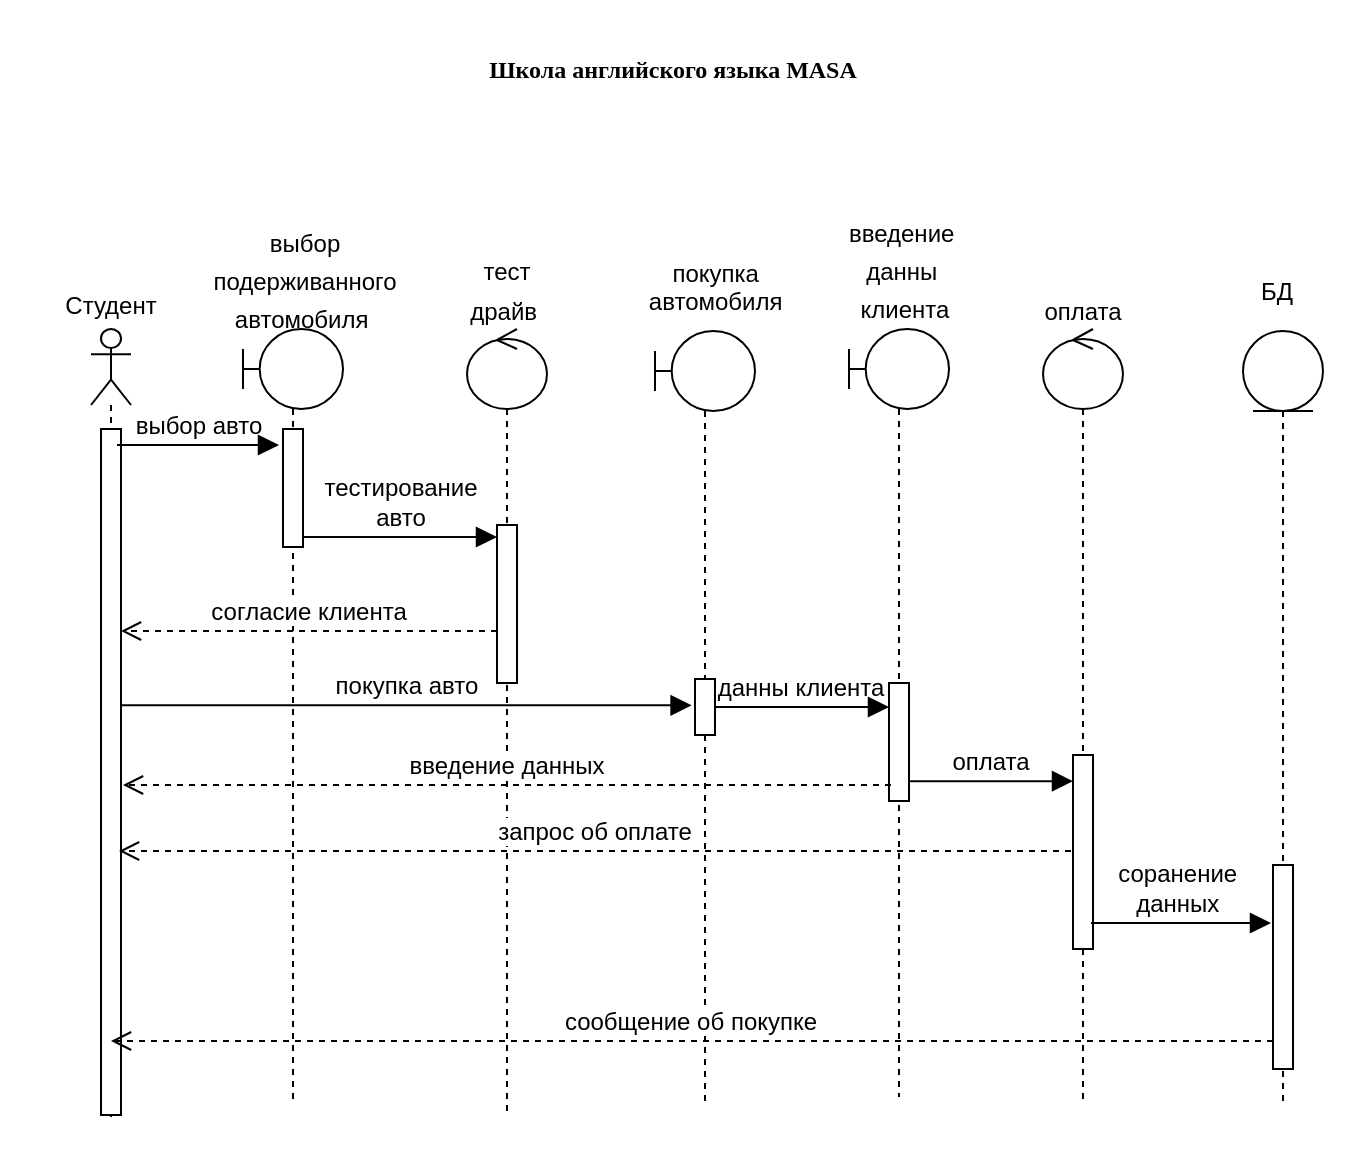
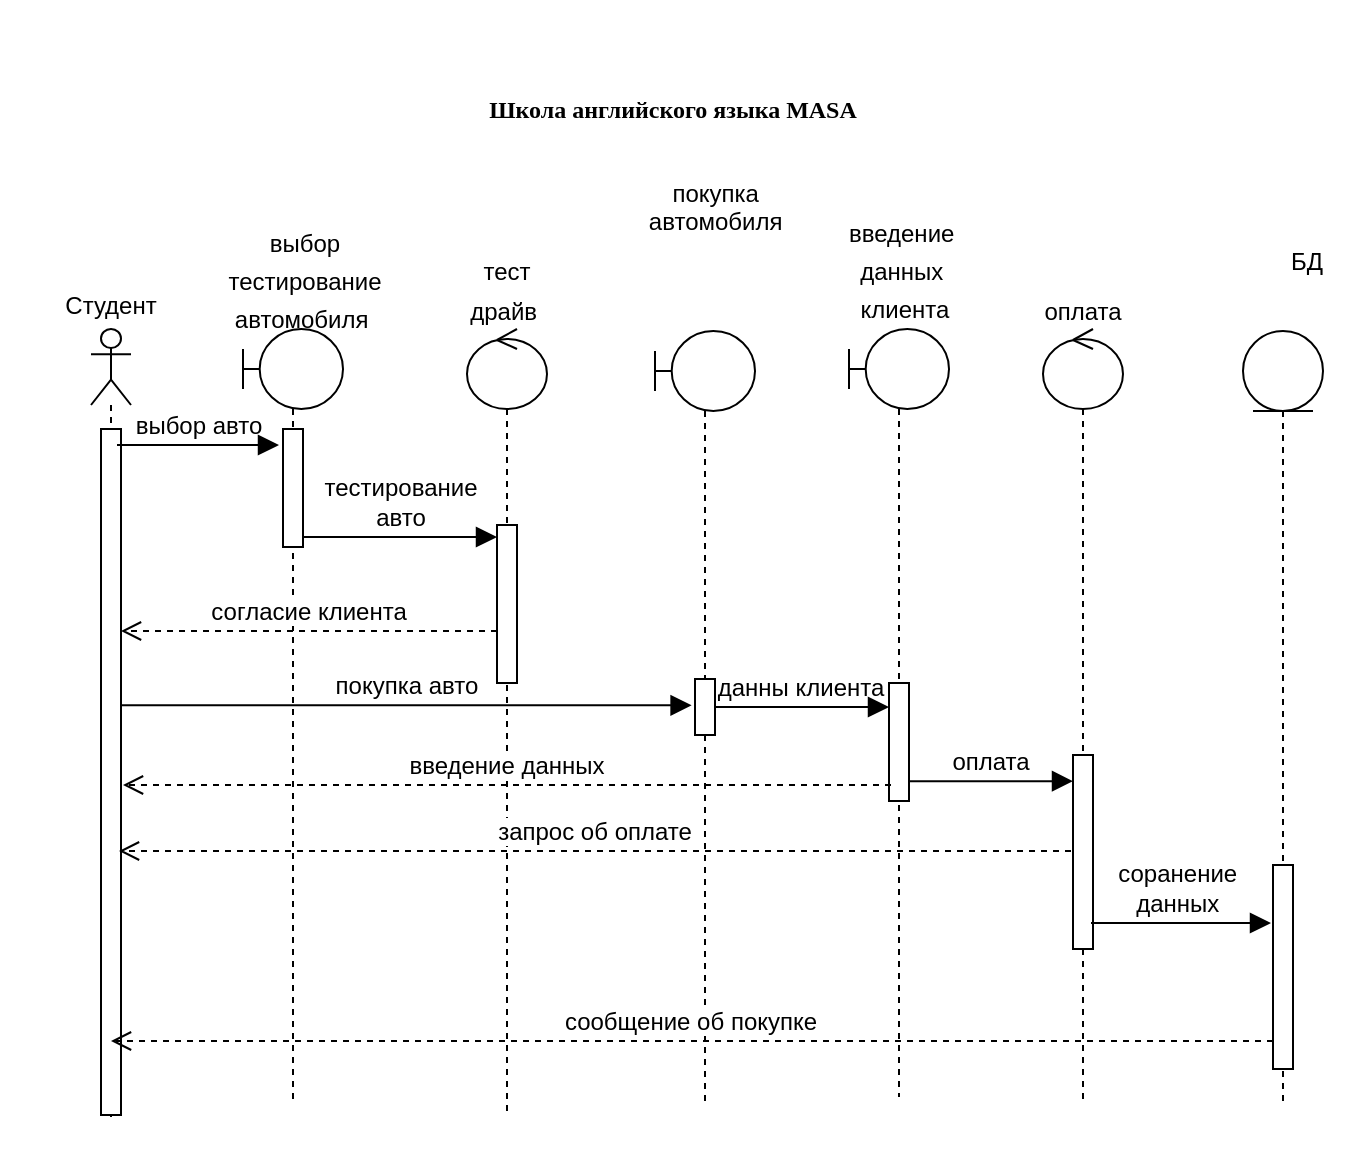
  <mxCell id="0" />
  <mxCell id="1" parent="0" />
  <mxCell id="2" value="&lt;div&gt;&lt;br style=&quot;text-wrap: nowrap;&quot;&gt;&lt;/div&gt;" style="shape=umlLifeline;perimeter=lifelinePerimeter;whiteSpace=wrap;html=1;container=1;dropTarget=0;collapsible=0;recursiveResize=0;outlineConnect=0;portConstraint=eastwest;newEdgeStyle={&quot;curved&quot;:0,&quot;rounded&quot;:0};participant=umlActor;size=38;" vertex="1" parent="1"><mxGeometry x="45" y="164" width="20" height="394" as="geometry" /></mxCell>
  <mxCell id="3" value="" style="html=1;points=[[0,0,0,0,5],[0,1,0,0,-5],[1,0,0,0,5],[1,1,0,0,-5]];perimeter=orthogonalPerimeter;outlineConnect=0;targetShapes=umlLifeline;portConstraint=eastwest;newEdgeStyle={&quot;curved&quot;:0,&quot;rounded&quot;:0};" vertex="1" parent="2"><mxGeometry x="5" y="50" width="10" height="343" as="geometry" /></mxCell>
  <mxCell id="4" value="&lt;div style=&quot;font-size: 12px;&quot;&gt;Студент&lt;/div&gt;" style="text;html=1;align=center;verticalAlign=middle;resizable=0;points=[];autosize=1;strokeColor=none;fillColor=none;fontSize=12;" vertex="1" parent="1"><mxGeometry x="20" y="138" width="70" height="30" as="geometry" /></mxCell>
  <mxCell id="5" value="" style="shape=umlLifeline;perimeter=lifelinePerimeter;whiteSpace=wrap;html=1;container=1;dropTarget=0;collapsible=0;recursiveResize=0;outlineConnect=0;portConstraint=eastwest;newEdgeStyle={&quot;curved&quot;:0,&quot;rounded&quot;:0};participant=umlBoundary;" vertex="1" parent="1"><mxGeometry x="121" y="164" width="50" height="388" as="geometry" /></mxCell>
  <mxCell id="6" value="" style="html=1;points=[[0,0,0,0,5],[0,1,0,0,-5],[1,0,0,0,5],[1,1,0,0,-5]];perimeter=orthogonalPerimeter;outlineConnect=0;targetShapes=umlLifeline;portConstraint=eastwest;newEdgeStyle={&quot;curved&quot;:0,&quot;rounded&quot;:0};" vertex="1" parent="5"><mxGeometry x="20" y="50" width="10" height="59" as="geometry" /></mxCell>
  <mxCell id="7" value="" style="shape=umlLifeline;perimeter=lifelinePerimeter;whiteSpace=wrap;html=1;container=1;dropTarget=0;collapsible=0;recursiveResize=0;outlineConnect=0;portConstraint=eastwest;newEdgeStyle={&quot;curved&quot;:0,&quot;rounded&quot;:0};participant=umlBoundary;" vertex="1" parent="1"><mxGeometry x="327" y="165" width="50" height="388" as="geometry" /></mxCell>
  <mxCell id="8" value="" style="html=1;points=[[0,0,0,0,5],[0,1,0,0,-5],[1,0,0,0,5],[1,1,0,0,-5]];perimeter=orthogonalPerimeter;outlineConnect=0;targetShapes=umlLifeline;portConstraint=eastwest;newEdgeStyle={&quot;curved&quot;:0,&quot;rounded&quot;:0};" vertex="1" parent="7"><mxGeometry x="20" y="174" width="10" height="28" as="geometry" /></mxCell>
  <mxCell id="9" value="" style="shape=umlLifeline;perimeter=lifelinePerimeter;whiteSpace=wrap;html=1;container=1;dropTarget=0;collapsible=0;recursiveResize=0;outlineConnect=0;portConstraint=eastwest;newEdgeStyle={&quot;curved&quot;:0,&quot;rounded&quot;:0};participant=umlControl;" vertex="1" parent="1"><mxGeometry x="521" y="164" width="40" height="387" as="geometry" /></mxCell>
  <mxCell id="10" value="" style="html=1;points=[[0,0,0,0,5],[0,1,0,0,-5],[1,0,0,0,5],[1,1,0,0,-5]];perimeter=orthogonalPerimeter;outlineConnect=0;targetShapes=umlLifeline;portConstraint=eastwest;newEdgeStyle={&quot;curved&quot;:0,&quot;rounded&quot;:0};" vertex="1" parent="9"><mxGeometry x="15" y="213" width="10" height="97" as="geometry" /></mxCell>
- <mxCell id="11" value="&lt;span style=&quot;font-size: 12px; text-wrap: wrap;&quot;&gt;выбор подерживанного автомобиля&amp;nbsp;&lt;/span&gt;" style="text;html=1;align=center;verticalAlign=middle;resizable=0;points=[];autosize=1;strokeColor=none;fillColor=none;fontSize=16;" vertex="1" parent="1"><mxGeometry x="41" y="123" width="222" height="31" as="geometry" /></mxCell>
+ <mxCell id="11" value="&lt;span style=&quot;font-size: 12px; text-wrap: wrap;&quot;&gt;выбор тестирование автомобиля&amp;nbsp;&lt;/span&gt;" style="text;html=1;align=center;verticalAlign=middle;resizable=0;points=[];autosize=1;strokeColor=none;fillColor=none;fontSize=16;" vertex="1" parent="1"><mxGeometry x="41" y="123" width="222" height="31" as="geometry" /></mxCell>
  <mxCell id="12" value="&lt;span style=&quot;font-size: 12px; text-wrap: wrap;&quot;&gt;тест драйв&amp;nbsp;&lt;/span&gt;" style="text;html=1;align=center;verticalAlign=middle;resizable=0;points=[];autosize=1;strokeColor=none;fillColor=none;fontSize=16;" vertex="1" parent="1"><mxGeometry x="212" y="128" width="82" height="31" as="geometry" /></mxCell>
- <mxCell id="13" value="&lt;span style=&quot;color: rgb(0, 0, 0); font-family: Helvetica; font-size: 12px; font-style: normal; font-variant-ligatures: normal; font-variant-caps: normal; font-weight: 400; letter-spacing: normal; orphans: 2; text-indent: 0px; text-transform: none; widows: 2; word-spacing: 0px; -webkit-text-stroke-width: 0px; white-space: normal; background-color: rgb(255, 255, 255); text-decoration-thickness: initial; text-decoration-style: initial; text-decoration-color: initial; float: none; display: inline !important;&quot;&gt;покупка&amp;nbsp;&lt;/span&gt;&lt;div&gt;&lt;span style=&quot;color: rgb(0, 0, 0); font-family: Helvetica; font-size: 12px; font-style: normal; font-variant-ligatures: normal; font-variant-caps: normal; font-weight: 400; letter-spacing: normal; orphans: 2; text-indent: 0px; text-transform: none; widows: 2; word-spacing: 0px; -webkit-text-stroke-width: 0px; white-space: normal; background-color: rgb(255, 255, 255); text-decoration-thickness: initial; text-decoration-style: initial; text-decoration-color: initial; float: none; display: inline !important;&quot;&gt;автомобиля&amp;nbsp;&lt;/span&gt;&lt;/div&gt;" style="text;whiteSpace=wrap;html=1;align=center;" vertex="1" parent="1"><mxGeometry x="313" y="123" width="93" height="36" as="geometry" /></mxCell>
+ <mxCell id="13" value="&lt;span style=&quot;color: rgb(0, 0, 0); font-family: Helvetica; font-size: 12px; font-style: normal; font-variant-ligatures: normal; font-variant-caps: normal; font-weight: 400; letter-spacing: normal; orphans: 2; text-indent: 0px; text-transform: none; widows: 2; word-spacing: 0px; -webkit-text-stroke-width: 0px; white-space: normal; background-color: rgb(255, 255, 255); text-decoration-thickness: initial; text-decoration-style: initial; text-decoration-color: initial; float: none; display: inline !important;&quot;&gt;покупка&amp;nbsp;&lt;/span&gt;&lt;div&gt;&lt;span style=&quot;color: rgb(0, 0, 0); font-family: Helvetica; font-size: 12px; font-style: normal; font-variant-ligatures: normal; font-variant-caps: normal; font-weight: 400; letter-spacing: normal; orphans: 2; text-indent: 0px; text-transform: none; widows: 2; word-spacing: 0px; -webkit-text-stroke-width: 0px; white-space: normal; background-color: rgb(255, 255, 255); text-decoration-thickness: initial; text-decoration-style: initial; text-decoration-color: initial; float: none; display: inline !important;&quot;&gt;автомобиля&amp;nbsp;&lt;/span&gt;&lt;/div&gt;" style="text;whiteSpace=wrap;html=1;align=center;" vertex="1" parent="1"><mxGeometry x="313" y="83" width="93" height="36" as="geometry" /></mxCell>
  <mxCell id="14" value="выбор авто" style="html=1;verticalAlign=bottom;labelBackgroundColor=none;endArrow=block;endFill=1;rounded=0;fontSize=12;startSize=8;endSize=8;curved=1;" edge="1" parent="1"><mxGeometry width="160" relative="1" as="geometry"><mxPoint x="58" y="222" as="sourcePoint" /><mxPoint x="139" y="222" as="targetPoint" /></mxGeometry></mxCell>
  <mxCell id="15" value="" style="shape=umlLifeline;perimeter=lifelinePerimeter;whiteSpace=wrap;html=1;container=1;dropTarget=0;collapsible=0;recursiveResize=0;outlineConnect=0;portConstraint=eastwest;newEdgeStyle={&quot;curved&quot;:0,&quot;rounded&quot;:0};participant=umlControl;" vertex="1" parent="1"><mxGeometry x="233" y="164" width="40" height="392" as="geometry" /></mxCell>
  <mxCell id="16" value="" style="html=1;points=[[0,0,0,0,5],[0,1,0,0,-5],[1,0,0,0,5],[1,1,0,0,-5]];perimeter=orthogonalPerimeter;outlineConnect=0;targetShapes=umlLifeline;portConstraint=eastwest;newEdgeStyle={&quot;curved&quot;:0,&quot;rounded&quot;:0};" vertex="1" parent="15"><mxGeometry x="15" y="98" width="10" height="79" as="geometry" /></mxCell>
  <mxCell id="17" value="тестирование&lt;div&gt;авто&lt;/div&gt;" style="html=1;verticalAlign=bottom;labelBackgroundColor=none;endArrow=block;endFill=1;rounded=0;fontSize=12;startSize=8;endSize=8;curved=1;exitX=1;exitY=1;exitDx=0;exitDy=-5;exitPerimeter=0;" edge="1" parent="1" source="6" target="16"><mxGeometry width="160" relative="1" as="geometry"><mxPoint x="157" y="268" as="sourcePoint" /><mxPoint x="238" y="268" as="targetPoint" /></mxGeometry></mxCell>
  <mxCell id="18" value="согласие клиента" style="html=1;verticalAlign=bottom;endArrow=open;dashed=1;endSize=8;curved=0;rounded=0;fontSize=12;" edge="1" parent="1"><mxGeometry relative="1" as="geometry"><mxPoint x="248" y="315" as="sourcePoint" /><mxPoint x="60" y="315" as="targetPoint" /></mxGeometry></mxCell>
  <mxCell id="19" value="&lt;font style=&quot;font-size: 12px;&quot;&gt;оплата&lt;/font&gt;" style="text;html=1;align=center;verticalAlign=middle;resizable=0;points=[];autosize=1;strokeColor=none;fillColor=none;fontSize=16;" vertex="1" parent="1"><mxGeometry x="512.5" y="138" width="57" height="31" as="geometry" /></mxCell>
  <mxCell id="20" value="" style="shape=umlLifeline;perimeter=lifelinePerimeter;whiteSpace=wrap;html=1;container=1;dropTarget=0;collapsible=0;recursiveResize=0;outlineConnect=0;portConstraint=eastwest;newEdgeStyle={&quot;curved&quot;:0,&quot;rounded&quot;:0};participant=umlBoundary;" vertex="1" parent="1"><mxGeometry x="424" y="164" width="50" height="384" as="geometry" /></mxCell>
  <mxCell id="21" value="" style="html=1;points=[[0,0,0,0,5],[0,1,0,0,-5],[1,0,0,0,5],[1,1,0,0,-5]];perimeter=orthogonalPerimeter;outlineConnect=0;targetShapes=umlLifeline;portConstraint=eastwest;newEdgeStyle={&quot;curved&quot;:0,&quot;rounded&quot;:0};" vertex="1" parent="20"><mxGeometry x="20" y="177" width="10" height="59" as="geometry" /></mxCell>
  <mxCell id="22" value="" style="shape=umlLifeline;perimeter=lifelinePerimeter;whiteSpace=wrap;html=1;container=1;dropTarget=0;collapsible=0;recursiveResize=0;outlineConnect=0;portConstraint=eastwest;newEdgeStyle={&quot;curved&quot;:0,&quot;rounded&quot;:0};participant=umlEntity;" vertex="1" parent="1"><mxGeometry x="621" y="165" width="40" height="386" as="geometry" /></mxCell>
  <mxCell id="23" value="" style="html=1;points=[[0,0,0,0,5],[0,1,0,0,-5],[1,0,0,0,5],[1,1,0,0,-5]];perimeter=orthogonalPerimeter;outlineConnect=0;targetShapes=umlLifeline;portConstraint=eastwest;newEdgeStyle={&quot;curved&quot;:0,&quot;rounded&quot;:0};" vertex="1" parent="22"><mxGeometry x="15" y="267" width="10" height="102" as="geometry" /></mxCell>
- <mxCell id="24" value="&lt;font style=&quot;font-size: 12px;&quot;&gt;введение&amp;nbsp;&lt;/font&gt;&lt;div&gt;&lt;font style=&quot;font-size: 12px;&quot;&gt;данны&amp;nbsp;&lt;/font&gt;&lt;/div&gt;&lt;div&gt;&lt;font style=&quot;font-size: 12px;&quot;&gt;клиента&lt;/font&gt;&lt;/div&gt;" style="text;html=1;align=center;verticalAlign=middle;resizable=0;points=[];autosize=1;strokeColor=none;fillColor=none;fontSize=16;" vertex="1" parent="1"><mxGeometry x="415" y="99" width="74" height="70" as="geometry" /></mxCell>
- <mxCell id="25" value="&lt;font style=&quot;font-size: 12px;&quot;&gt;БД&lt;/font&gt;" style="text;html=1;align=center;verticalAlign=middle;resizable=0;points=[];autosize=1;strokeColor=none;fillColor=none;fontSize=16;" vertex="1" parent="1"><mxGeometry x="621" y="128" width="34" height="31" as="geometry" /></mxCell>
+ <mxCell id="24" value="&lt;font style=&quot;font-size: 12px;&quot;&gt;введение&amp;nbsp;&lt;/font&gt;&lt;div&gt;&lt;font style=&quot;font-size: 12px;&quot;&gt;данных&amp;nbsp;&lt;/font&gt;&lt;/div&gt;&lt;div&gt;&lt;font style=&quot;font-size: 12px;&quot;&gt;клиента&lt;/font&gt;&lt;/div&gt;" style="text;html=1;align=center;verticalAlign=middle;resizable=0;points=[];autosize=1;strokeColor=none;fillColor=none;fontSize=16;" vertex="1" parent="1"><mxGeometry x="415" y="99" width="74" height="70" as="geometry" /></mxCell>
+ <mxCell id="25" value="&lt;font style=&quot;font-size: 12px;&quot;&gt;БД&lt;/font&gt;" style="text;html=1;align=center;verticalAlign=middle;resizable=0;points=[];autosize=1;strokeColor=none;fillColor=none;fontSize=16;" vertex="1" parent="1"><mxGeometry x="636" y="113" width="34" height="31" as="geometry" /></mxCell>
  <mxCell id="26" value="покупка авто" style="html=1;verticalAlign=bottom;labelBackgroundColor=none;endArrow=block;endFill=1;rounded=0;fontSize=12;startSize=8;endSize=8;curved=1;entryX=-0.033;entryY=0.331;entryDx=0;entryDy=0;entryPerimeter=0;" edge="1" parent="1" source="3"><mxGeometry x="-0.001" width="160" relative="1" as="geometry"><mxPoint x="49" y="352.003" as="sourcePoint" /><mxPoint x="345.29" y="352.129" as="targetPoint" /><mxPoint as="offset" /></mxGeometry></mxCell>
  <mxCell id="27" value="данны клиента" style="html=1;verticalAlign=bottom;labelBackgroundColor=none;endArrow=block;endFill=1;rounded=0;fontSize=12;startSize=8;endSize=8;curved=1;" edge="1" parent="1"><mxGeometry x="-0.004" width="160" relative="1" as="geometry"><mxPoint x="357" y="353" as="sourcePoint" /><mxPoint x="444" y="353" as="targetPoint" /><mxPoint as="offset" /></mxGeometry></mxCell>
  <mxCell id="28" value="оплата" style="html=1;verticalAlign=bottom;labelBackgroundColor=none;endArrow=block;endFill=1;rounded=0;fontSize=12;startSize=8;endSize=8;curved=1;exitX=1;exitY=1;exitDx=0;exitDy=-5;exitPerimeter=0;" edge="1" parent="1"><mxGeometry width="160" relative="1" as="geometry"><mxPoint x="454" y="390.08" as="sourcePoint" /><mxPoint x="536" y="390.08" as="targetPoint" /></mxGeometry></mxCell>
  <mxCell id="29" value="запрос об оплате" style="html=1;verticalAlign=bottom;endArrow=open;dashed=1;endSize=8;curved=0;rounded=0;fontSize=12;" edge="1" parent="1"><mxGeometry relative="1" as="geometry"><mxPoint x="535" y="425" as="sourcePoint" /><mxPoint x="59" y="425" as="targetPoint" /></mxGeometry></mxCell>
  <mxCell id="30" value="соранение&amp;nbsp;&lt;div&gt;данных&amp;nbsp;&lt;/div&gt;" style="html=1;verticalAlign=bottom;labelBackgroundColor=none;endArrow=block;endFill=1;rounded=0;fontSize=12;startSize=8;endSize=8;curved=1;" edge="1" parent="1"><mxGeometry width="160" relative="1" as="geometry"><mxPoint x="545" y="461" as="sourcePoint" /><mxPoint x="635" y="461" as="targetPoint" /></mxGeometry></mxCell>
  <mxCell id="31" value="сообщение об покупке" style="html=1;verticalAlign=bottom;endArrow=open;dashed=1;endSize=8;curved=0;rounded=0;fontSize=12;" edge="1" parent="1" source="23"><mxGeometry relative="1" as="geometry"><mxPoint x="628" y="520" as="sourcePoint" /><mxPoint x="55" y="520" as="targetPoint" /></mxGeometry></mxCell>
  <mxCell id="32" value="введение данных" style="html=1;verticalAlign=bottom;endArrow=open;dashed=1;endSize=8;curved=0;rounded=0;fontSize=12;entryX=1;entryY=0.484;entryDx=0;entryDy=0;entryPerimeter=0;" edge="1" parent="1"><mxGeometry relative="1" as="geometry"><mxPoint x="445" y="392.002" as="sourcePoint" /><mxPoint x="61" y="392.002" as="targetPoint" /><mxPoint as="offset" /></mxGeometry></mxCell>
- <mxCell id="33" value="&lt;span style=&quot;font-family: Verdana; font-weight: 700;&quot;&gt;Школа английского языка MASA&lt;/span&gt;" style="text;html=1;align=center;verticalAlign=middle;resizable=0;points=[];autosize=1;strokeColor=none;fillColor=none;" vertex="1" parent="1"><mxGeometry x="211" y="20" width="250" height="30" as="geometry" /></mxCell>
+ <mxCell id="33" value="&lt;span style=&quot;font-family: Verdana; font-weight: 700;&quot;&gt;Школа английского языка MASA&lt;/span&gt;" style="text;html=1;align=center;verticalAlign=middle;resizable=0;points=[];autosize=1;strokeColor=none;fillColor=none;" vertex="1" parent="1"><mxGeometry x="211" y="40" width="250" height="30" as="geometry" /></mxCell>
